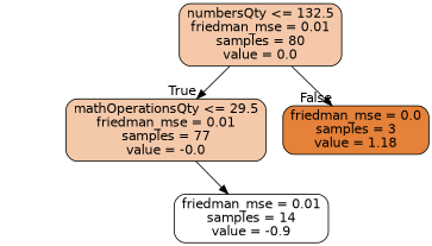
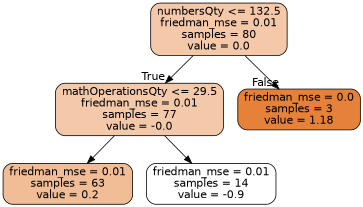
  digraph {
    node [color=black fontname=helvetica shape=box style="filled, rounded"]
    edge [fontname=helvetica]
    n1 [fillcolor="#f4c8a9" label="numbersQty <= 132.5\nfriedman_mse = 0.01\nsamples = 80\nvalue = 0.0"]
    n2 [fillcolor="#f4c9aa" label="mathOperationsQty <= 29.5\nfriedman_mse = 0.01\nsamples = 77\nvalue = -0.0"]
    n3 [fillcolor="#e58139" label="friedman_mse = 0.0\nsamples = 3\nvalue = 1.18"]
+   n4 [fillcolor="#f1bd97" label="friedman_mse = 0.01\nsamples = 63\nvalue = 0.2"]
    n5 [fillcolor="#ffffff" label="friedman_mse = 0.01\nsamples = 14\nvalue = -0.9"]
    n1 -> n2 [headlabel=True labelangle=45 labeldistance=2.5]
    n1 -> n3 [headlabel=False labelangle=-45 labeldistance=2.5]
+   n2 -> n4
    n2 -> n5
  }
